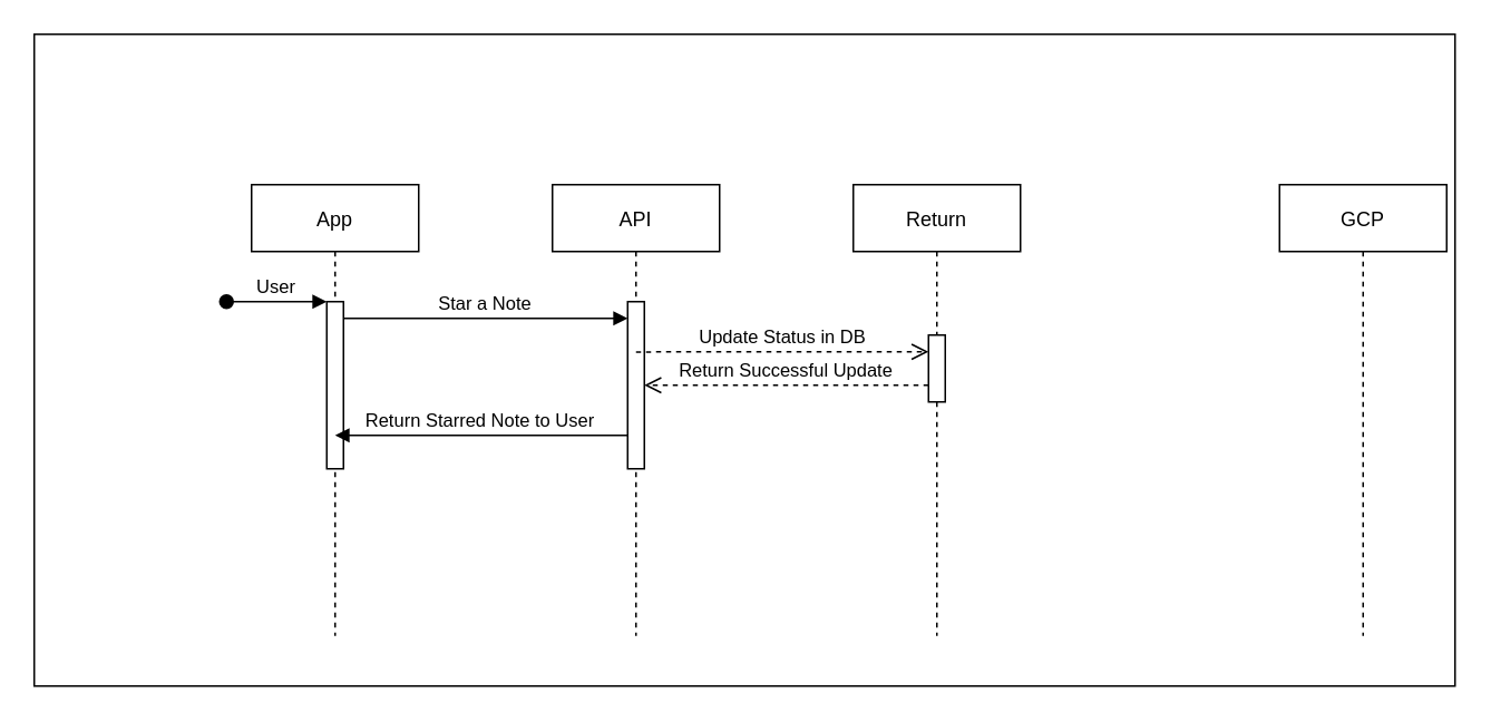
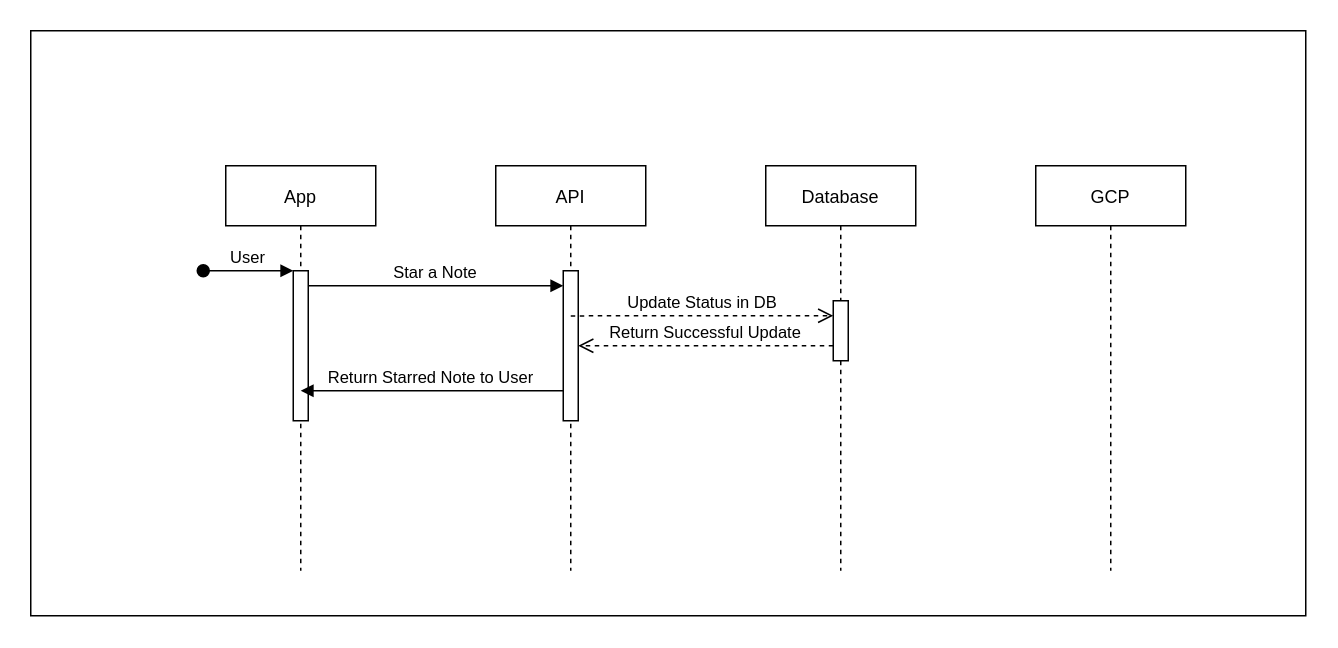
  <mxCell id="0" />
  <mxCell id="1" parent="0" />
  <mxCell id="2" value="" style="rounded=0;whiteSpace=wrap;html=1;" vertex="1" parent="1"><mxGeometry width="850" height="390" as="geometry" x="20" y="20" /></mxCell>
  <mxCell id="3" value="App" style="shape=umlLifeline;perimeter=lifelinePerimeter;container=1;collapsible=0;recursiveResize=0;rounded=0;shadow=0;strokeWidth=1;" vertex="1" parent="1"><mxGeometry x="150" y="110" width="100" height="270" as="geometry" /></mxCell>
  <mxCell id="4" value="" style="points=[];perimeter=orthogonalPerimeter;rounded=0;shadow=0;strokeWidth=1;" vertex="1" parent="3"><mxGeometry x="45" y="70" width="10" height="100" as="geometry" /></mxCell>
  <mxCell id="5" value="User" style="verticalAlign=bottom;startArrow=oval;endArrow=block;startSize=8;shadow=0;strokeWidth=1;" edge="1" parent="3" target="4"><mxGeometry relative="1" as="geometry"><mxPoint x="-15" y="70" as="sourcePoint" /></mxGeometry></mxCell>
  <mxCell id="6" value="API" style="shape=umlLifeline;perimeter=lifelinePerimeter;container=1;collapsible=0;recursiveResize=0;rounded=0;shadow=0;strokeWidth=1;" vertex="1" parent="1"><mxGeometry x="330" y="110" width="100" height="270" as="geometry" /></mxCell>
  <mxCell id="7" value="" style="points=[];perimeter=orthogonalPerimeter;rounded=0;shadow=0;strokeWidth=1;" vertex="1" parent="6"><mxGeometry x="45" y="70" width="10" height="100" as="geometry" /></mxCell>
  <mxCell id="8" value="Star a Note" style="verticalAlign=bottom;endArrow=block;entryX=0;entryY=0;shadow=0;strokeWidth=1;" edge="1" parent="6"><mxGeometry relative="1" as="geometry"><mxPoint x="-125" y="80" as="sourcePoint" /><mxPoint x="45" y="80.0" as="targetPoint" /><Array as="points"><mxPoint x="-60" y="80" /></Array></mxGeometry></mxCell>
- <mxCell id="9" value="Return" style="shape=umlLifeline;perimeter=lifelinePerimeter;container=1;collapsible=0;recursiveResize=0;rounded=0;shadow=0;strokeWidth=1;" vertex="1" parent="1"><mxGeometry x="510" y="110" width="100" height="270" as="geometry" /></mxCell>
+ <mxCell id="9" value="Database" style="shape=umlLifeline;perimeter=lifelinePerimeter;container=1;collapsible=0;recursiveResize=0;rounded=0;shadow=0;strokeWidth=1;" vertex="1" parent="1"><mxGeometry x="510" y="110" width="100" height="270" as="geometry" /></mxCell>
  <mxCell id="10" value="" style="points=[];perimeter=orthogonalPerimeter;rounded=0;shadow=0;strokeWidth=1;" vertex="1" parent="9"><mxGeometry x="45" y="90" width="10" height="40" as="geometry" /></mxCell>
  <mxCell id="11" value="Update Status in DB" style="verticalAlign=bottom;endArrow=open;dashed=1;endSize=8;exitX=1;exitY=0.167;shadow=0;strokeWidth=1;exitDx=0;exitDy=0;exitPerimeter=0;" edge="1" parent="9"><mxGeometry relative="1" as="geometry"><mxPoint x="45" y="100" as="targetPoint" /><mxPoint x="-130" y="100.12" as="sourcePoint" /><Array as="points"><mxPoint x="-95" y="100" /><mxPoint x="5" y="100" /></Array></mxGeometry></mxCell>
- <mxCell id="12" value="GCP" style="shape=umlLifeline;perimeter=lifelinePerimeter;container=1;collapsible=0;recursiveResize=0;rounded=0;shadow=0;strokeWidth=1;" vertex="1" parent="1"><mxGeometry x="765" y="110" width="100" height="270" as="geometry" /></mxCell>
+ <mxCell id="12" value="GCP" style="shape=umlLifeline;perimeter=lifelinePerimeter;container=1;collapsible=0;recursiveResize=0;rounded=0;shadow=0;strokeWidth=1;" vertex="1" parent="1"><mxGeometry x="690" y="110" width="100" height="270" as="geometry" /></mxCell>
  <mxCell id="13" value="Return Successful Update" style="verticalAlign=bottom;endArrow=open;dashed=1;endSize=8;exitX=0;exitY=0.95;shadow=0;strokeWidth=1;" edge="1" parent="1"><mxGeometry relative="1" as="geometry"><mxPoint x="385" y="230" as="targetPoint" /><mxPoint x="555" y="230" as="sourcePoint" /></mxGeometry></mxCell>
  <mxCell id="14" value="Return Starred Note to User" style="verticalAlign=bottom;endArrow=block;shadow=0;strokeWidth=1;" edge="1" parent="1"><mxGeometry relative="1" as="geometry"><mxPoint x="375" y="260" as="sourcePoint" /><mxPoint x="200" y="260" as="targetPoint" /></mxGeometry></mxCell>
